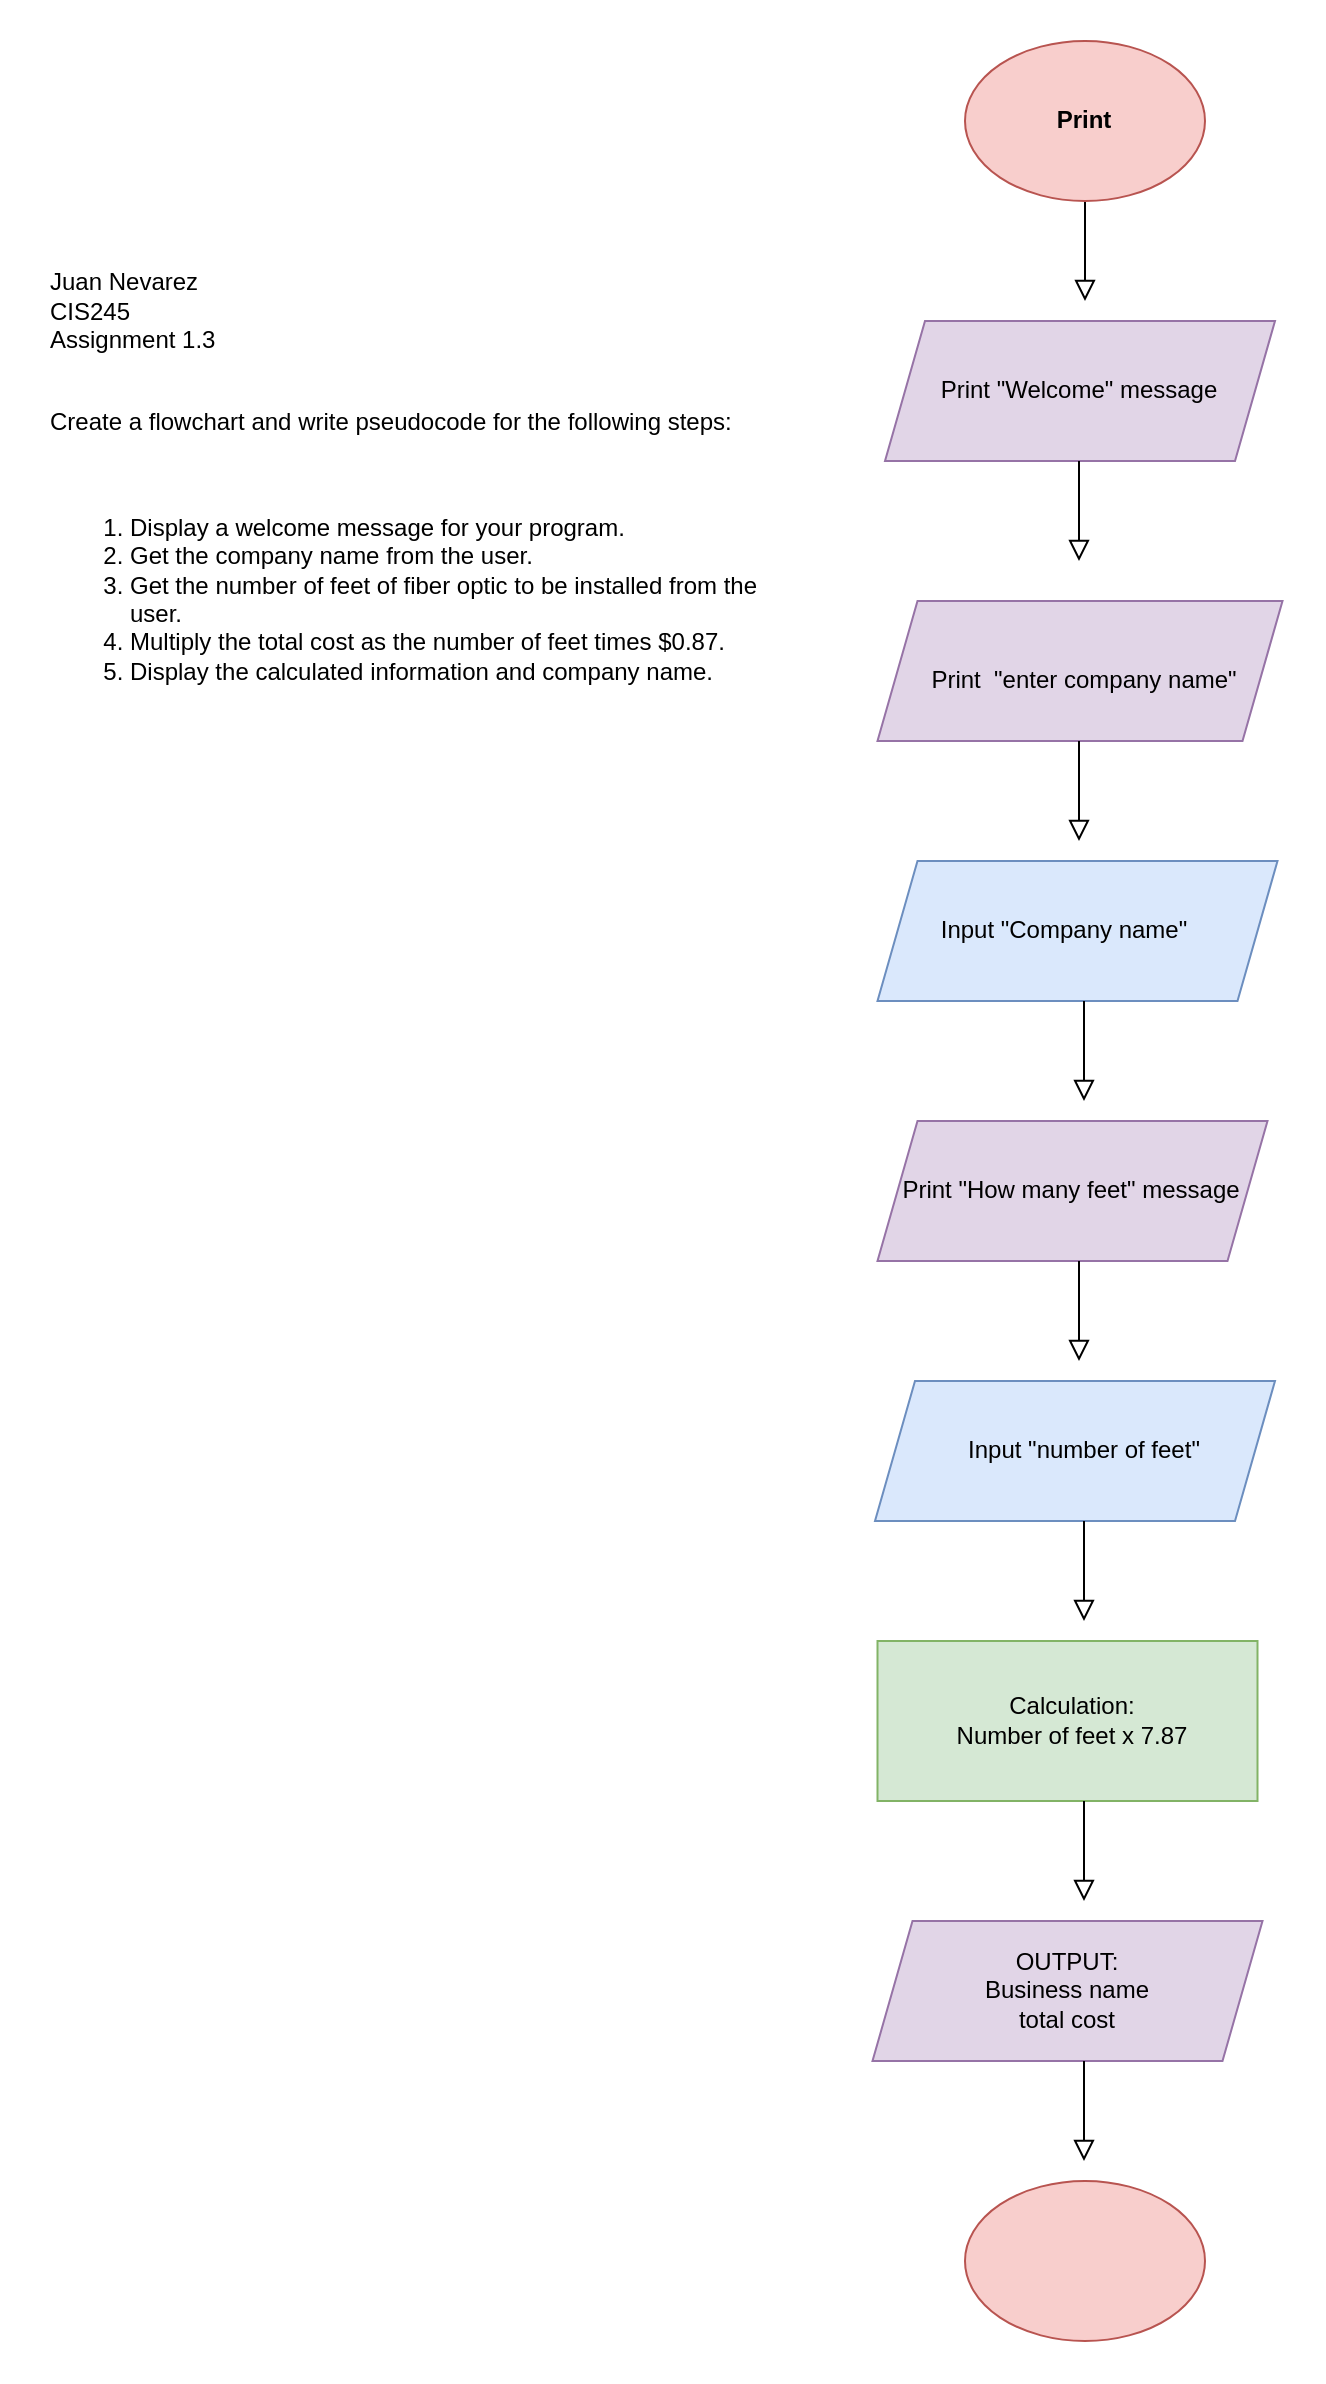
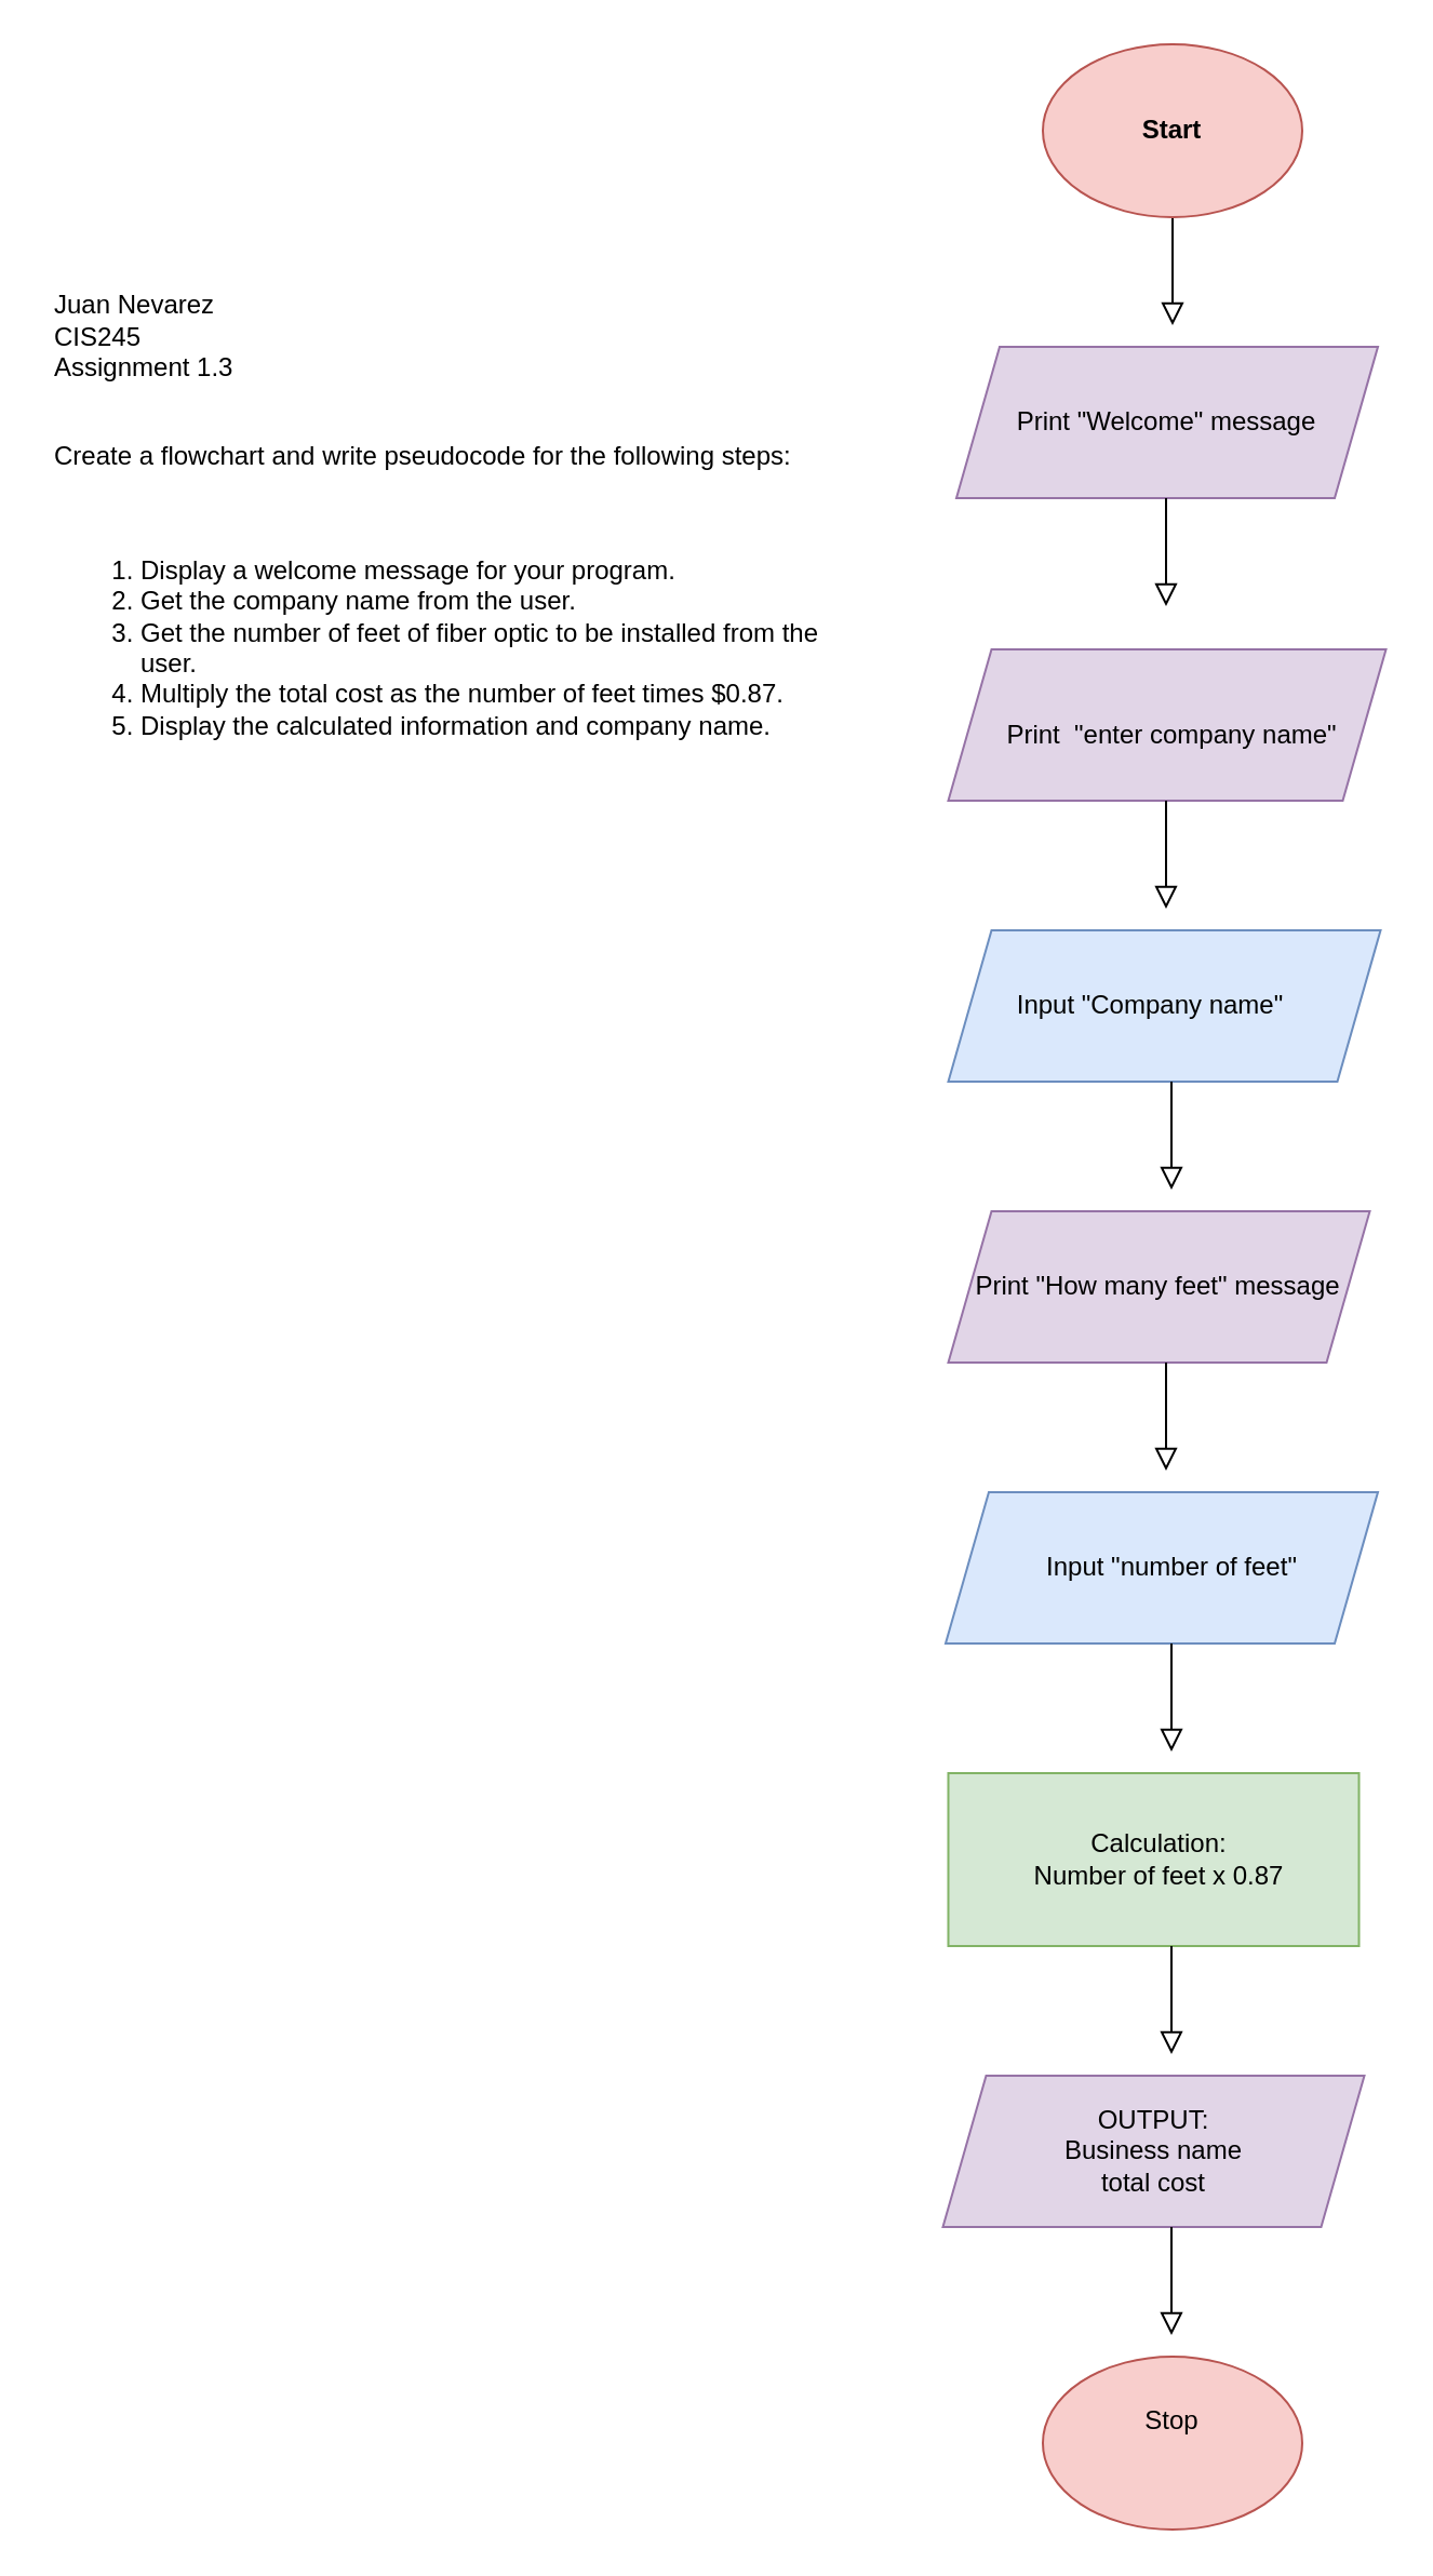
  <mxCell id="0" />
  <mxCell id="1" parent="0" />
  <mxCell id="2" value="" style="rounded=0;html=1;jettySize=auto;orthogonalLoop=1;fontSize=11;endArrow=block;endFill=0;endSize=8;strokeWidth=1;shadow=0;labelBackgroundColor=none;edgeStyle=orthogonalEdgeStyle;" parent="1" edge="1"><mxGeometry relative="1" as="geometry"><mxPoint x="542" y="100" as="sourcePoint" /><mxPoint x="542" y="150" as="targetPoint" /></mxGeometry></mxCell>
  <mxCell id="3" value="" style="ellipse;whiteSpace=wrap;html=1;fillColor=#f8cecc;strokeColor=#b85450;" vertex="1" parent="1"><mxGeometry x="482" y="20" width="120" height="80" as="geometry" /></mxCell>
  <mxCell id="4" value="Print &quot;Welcome&quot; message" style="shape=parallelogram;perimeter=parallelogramPerimeter;whiteSpace=wrap;html=1;fixedSize=1;fillColor=#e1d5e7;strokeColor=#9673a6;" vertex="1" parent="1"><mxGeometry x="442" y="160" width="195" height="70" as="geometry" /></mxCell>
  <mxCell id="5" value="" style="shape=parallelogram;perimeter=parallelogramPerimeter;whiteSpace=wrap;html=1;fixedSize=1;fillColor=#e1d5e7;strokeColor=#9673a6;" vertex="1" parent="1"><mxGeometry x="438.25" y="300" width="202.5" height="70" as="geometry" /></mxCell>
- <mxCell id="6" value="Print" style="text;html=1;strokeColor=none;fillColor=none;align=center;verticalAlign=middle;whiteSpace=wrap;rounded=0;fontStyle=1" vertex="1" parent="1"><mxGeometry x="522" y="50" width="40" height="20" as="geometry" /></mxCell>
+ <mxCell id="6" value="Start" style="text;html=1;strokeColor=none;fillColor=none;align=center;verticalAlign=middle;whiteSpace=wrap;rounded=0;fontStyle=1" vertex="1" parent="1"><mxGeometry x="522" y="50" width="40" height="20" as="geometry" /></mxCell>
  <mxCell id="7" value="" style="rounded=0;html=1;jettySize=auto;orthogonalLoop=1;fontSize=11;endArrow=block;endFill=0;endSize=8;strokeWidth=1;shadow=0;labelBackgroundColor=none;edgeStyle=orthogonalEdgeStyle;" edge="1" parent="1"><mxGeometry relative="1" as="geometry"><mxPoint x="539" y="230" as="sourcePoint" /><mxPoint x="539" y="280" as="targetPoint" /><Array as="points"><mxPoint x="539" y="240" /><mxPoint x="539" y="240" /></Array></mxGeometry></mxCell>
  <mxCell id="8" value="Print&amp;nbsp; &quot;enter company name&quot;" style="text;html=1;strokeColor=none;fillColor=none;align=center;verticalAlign=middle;whiteSpace=wrap;rounded=0;fontColor=#000000;" vertex="1" parent="1"><mxGeometry x="457" y="330" width="170" height="20" as="geometry" /></mxCell>
  <mxCell id="9" value="" style="shape=parallelogram;perimeter=parallelogramPerimeter;whiteSpace=wrap;html=1;fixedSize=1;fillColor=#dae8fc;strokeColor=#6c8ebf;" vertex="1" parent="1"><mxGeometry x="438.25" y="430" width="200" height="70" as="geometry" /></mxCell>
  <mxCell id="10" value="Input &quot;Company name&quot;" style="text;html=1;strokeColor=none;fillColor=none;align=center;verticalAlign=middle;whiteSpace=wrap;rounded=0;fontColor=#000000;" vertex="1" parent="1"><mxGeometry x="462" y="452.5" width="140" height="25" as="geometry" /></mxCell>
  <mxCell id="11" value="" style="rounded=0;html=1;jettySize=auto;orthogonalLoop=1;fontSize=11;endArrow=block;endFill=0;endSize=8;strokeWidth=1;shadow=0;labelBackgroundColor=none;edgeStyle=orthogonalEdgeStyle;" edge="1" parent="1"><mxGeometry relative="1" as="geometry"><mxPoint x="539" y="370" as="sourcePoint" /><mxPoint x="539" y="420" as="targetPoint" /><Array as="points"><mxPoint x="539" y="380" /><mxPoint x="539" y="380" /></Array></mxGeometry></mxCell>
  <mxCell id="12" value="Print &quot;How many feet&quot; message" style="shape=parallelogram;perimeter=parallelogramPerimeter;whiteSpace=wrap;html=1;fixedSize=1;fillColor=#e1d5e7;strokeColor=#9673a6;" vertex="1" parent="1"><mxGeometry x="438.25" y="560" width="195" height="70" as="geometry" /></mxCell>
  <mxCell id="13" value="" style="shape=parallelogram;perimeter=parallelogramPerimeter;whiteSpace=wrap;html=1;fixedSize=1;fillColor=#dae8fc;strokeColor=#6c8ebf;" vertex="1" parent="1"><mxGeometry x="437" y="690" width="200" height="70" as="geometry" /></mxCell>
  <mxCell id="14" value="Input &quot;number of feet&quot;" style="text;html=1;strokeColor=none;fillColor=none;align=center;verticalAlign=middle;whiteSpace=wrap;rounded=0;fontColor=#000000;" vertex="1" parent="1"><mxGeometry x="482" y="715" width="120" height="20" as="geometry" /></mxCell>
  <mxCell id="15" value="" style="rounded=0;html=1;jettySize=auto;orthogonalLoop=1;fontSize=11;endArrow=block;endFill=0;endSize=8;strokeWidth=1;shadow=0;labelBackgroundColor=none;edgeStyle=orthogonalEdgeStyle;" edge="1" parent="1"><mxGeometry relative="1" as="geometry"><mxPoint x="541.5" y="500" as="sourcePoint" /><mxPoint x="541.5" y="550" as="targetPoint" /><Array as="points"><mxPoint x="541.5" y="510" /><mxPoint x="541.5" y="510" /></Array></mxGeometry></mxCell>
  <mxCell id="16" value="" style="rounded=0;html=1;jettySize=auto;orthogonalLoop=1;fontSize=11;endArrow=block;endFill=0;endSize=8;strokeWidth=1;shadow=0;labelBackgroundColor=none;edgeStyle=orthogonalEdgeStyle;" edge="1" parent="1"><mxGeometry relative="1" as="geometry"><mxPoint x="539" y="630" as="sourcePoint" /><mxPoint x="539" y="680" as="targetPoint" /><Array as="points"><mxPoint x="539" y="640" /><mxPoint x="539" y="640" /></Array></mxGeometry></mxCell>
  <mxCell id="17" value="" style="rounded=0;whiteSpace=wrap;html=1;fillColor=#d5e8d4;strokeColor=#82b366;" vertex="1" parent="1"><mxGeometry x="438.25" y="820" width="190" height="80" as="geometry" /></mxCell>
- <mxCell id="18" value="&lt;div&gt;Calculation:&lt;/div&gt;&lt;div&gt;Number of feet x 7.87&lt;br&gt;&lt;/div&gt;" style="text;html=1;strokeColor=none;fillColor=none;align=center;verticalAlign=middle;whiteSpace=wrap;rounded=0;fontColor=#000000;" vertex="1" parent="1"><mxGeometry x="465.75" y="845" width="140" height="30" as="geometry" /></mxCell>
+ <mxCell id="18" value="&lt;div&gt;Calculation:&lt;/div&gt;&lt;div&gt;Number of feet x 0.87&lt;br&gt;&lt;/div&gt;" style="text;html=1;strokeColor=none;fillColor=none;align=center;verticalAlign=middle;whiteSpace=wrap;rounded=0;fontColor=#000000;" vertex="1" parent="1"><mxGeometry x="465.75" y="845" width="140" height="30" as="geometry" /></mxCell>
  <mxCell id="19" value="&lt;div&gt;OUTPUT:&lt;/div&gt;&lt;div&gt;Business name&lt;/div&gt;&lt;div&gt;total cost&lt;br&gt;&lt;/div&gt;" style="shape=parallelogram;perimeter=parallelogramPerimeter;whiteSpace=wrap;html=1;fixedSize=1;fillColor=#e1d5e7;strokeColor=#9673a6;" vertex="1" parent="1"><mxGeometry x="435.75" y="960" width="195" height="70" as="geometry" /></mxCell>
  <mxCell id="20" value="" style="rounded=0;html=1;jettySize=auto;orthogonalLoop=1;fontSize=11;endArrow=block;endFill=0;endSize=8;strokeWidth=1;shadow=0;labelBackgroundColor=none;edgeStyle=orthogonalEdgeStyle;" edge="1" parent="1"><mxGeometry relative="1" as="geometry"><mxPoint x="541.5" y="760" as="sourcePoint" /><mxPoint x="541.5" y="810" as="targetPoint" /><Array as="points"><mxPoint x="541.5" y="770" /><mxPoint x="541.5" y="770" /></Array></mxGeometry></mxCell>
  <mxCell id="21" value="" style="rounded=0;html=1;jettySize=auto;orthogonalLoop=1;fontSize=11;endArrow=block;endFill=0;endSize=8;strokeWidth=1;shadow=0;labelBackgroundColor=none;edgeStyle=orthogonalEdgeStyle;" edge="1" parent="1"><mxGeometry relative="1" as="geometry"><mxPoint x="541.5" y="900" as="sourcePoint" /><mxPoint x="541.5" y="950" as="targetPoint" /><Array as="points"><mxPoint x="541.5" y="910" /><mxPoint x="541.5" y="910" /></Array></mxGeometry></mxCell>
  <mxCell id="22" value="" style="ellipse;whiteSpace=wrap;html=1;labelBackgroundColor=none;fillColor=#f8cecc;strokeColor=#b85450;" vertex="1" parent="1"><mxGeometry x="482" y="1090" width="120" height="80" as="geometry" /></mxCell>
+ <mxCell id="23" value="&lt;div&gt;Stop&lt;/div&gt;" style="text;html=1;strokeColor=none;fillColor=none;align=center;verticalAlign=middle;whiteSpace=wrap;rounded=0;labelBackgroundColor=none;fontColor=#000000;" vertex="1" parent="1"><mxGeometry x="522" y="1110" width="40" height="20" as="geometry" /></mxCell>
  <mxCell id="24" value="" style="rounded=0;html=1;jettySize=auto;orthogonalLoop=1;fontSize=11;endArrow=block;endFill=0;endSize=8;strokeWidth=1;shadow=0;labelBackgroundColor=none;edgeStyle=orthogonalEdgeStyle;" edge="1" parent="1"><mxGeometry relative="1" as="geometry"><mxPoint x="541.5" y="1030" as="sourcePoint" /><mxPoint x="541.5" y="1080" as="targetPoint" /><Array as="points"><mxPoint x="541.5" y="1040" /><mxPoint x="541.5" y="1040" /></Array></mxGeometry></mxCell>
  <mxCell id="25" value="&lt;div&gt;&lt;br&gt;&lt;/div&gt;&lt;div&gt;Juan Nevarez&lt;/div&gt;&lt;div&gt;CIS245&lt;/div&gt;&lt;div&gt;Assignment 1.3&lt;br&gt;&lt;/div&gt;&lt;div&gt;&lt;br&gt;&lt;/div&gt;&lt;p&gt;Create a flowchart and write pseudocode for the following steps:&amp;nbsp;&lt;/p&gt; &lt;br&gt;    &lt;ol&gt;&lt;li&gt;Display a welcome message for your program.&amp;nbsp;&lt;/li&gt;&lt;li&gt;Get the company name from the user.&lt;/li&gt;&lt;li&gt;Get the number of feet of fiber optic to be installed from the user.&lt;/li&gt;&lt;li&gt;Multiply the total cost as the number of feet times $0.87.&lt;/li&gt;&lt;li&gt;Display the calculated information and company name.&lt;/li&gt;&lt;/ol&gt;" style="text;html=1;strokeColor=none;fillColor=none;spacing=5;spacingTop=-20;whiteSpace=wrap;overflow=hidden;rounded=0;labelBackgroundColor=none;fontColor=#000000;" vertex="1" parent="1"><mxGeometry x="20" y="130" width="365" height="242" as="geometry" /></mxCell>
